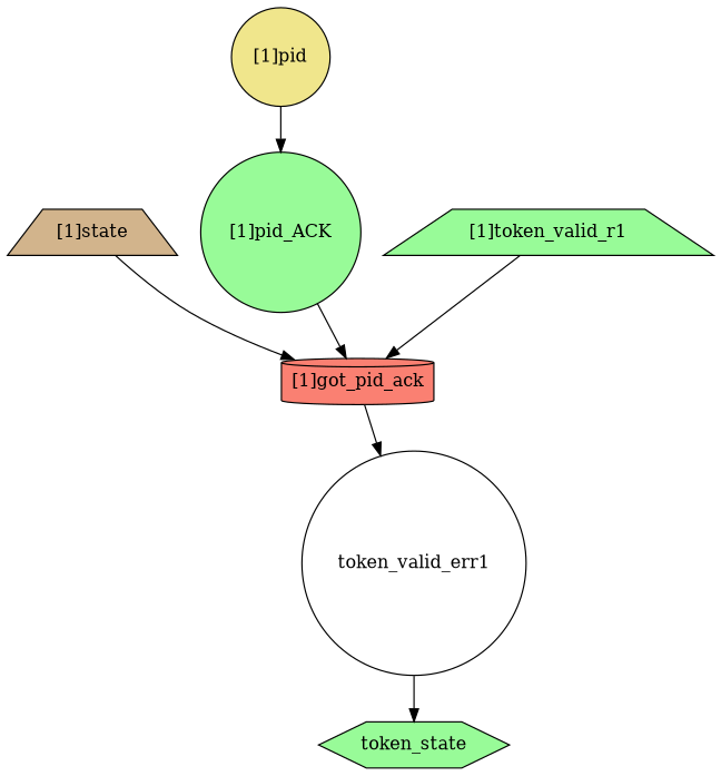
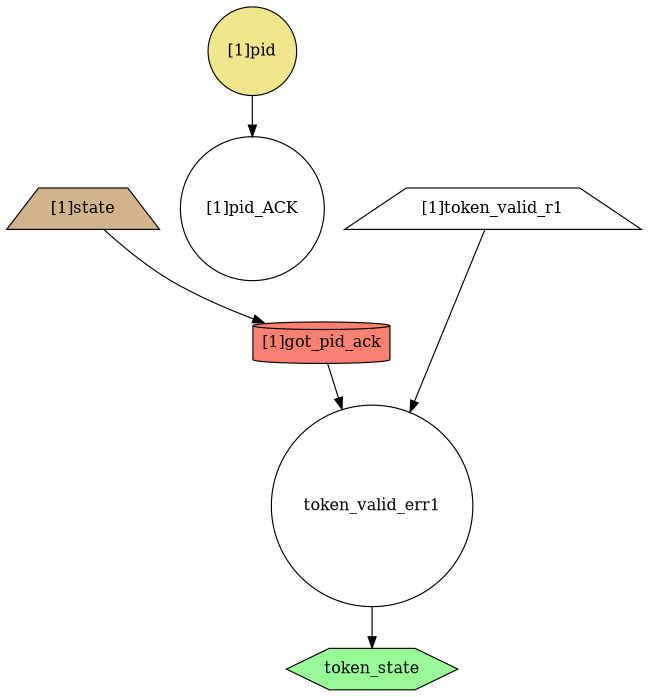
  strict digraph {
    node [complexity=5 fillcolor=white shape=circle style=filled]
    "[1]state" [complexity=6 fillcolor=tan importance=0.078860831838 rank=0.013143471973 shape=trapezium]
    "[1]got_pid_ack" [fillcolor=salmon importance=0.0490557027928 rank=0.00981114055856 shape=cylinder]
    n3 [complexity=2 importance=0.0386164476975 label=token_valid_err1 rank=0.0193082238487]
    n4 [complexity=0 fillcolor=palegreen importance=0.0187936262914 label=token_state rank=0.0 shape=hexagon]
-   "[1]token_valid_r1" [fillcolor=palegreen importance=0.0500585698355 rank=0.0100117139671 shape=trapezium]
+   "[1]token_valid_r1" [importance=0.0500585698355 rank=0.0100117139671 shape=trapezium]
    "[1]pid" [complexity=9 fillcolor=khaki importance=0.076150762537 rank=0.00846119583745]
-   "[1]pid_ACK" [complexity=7 fillcolor=palegreen importance=0.0584300374834 rank=0.00834714821191]
+   "[1]pid_ACK" [complexity=7 importance=0.0584300374834 rank=0.00834714821191]
    "[1]state" -> "[1]got_pid_ack"
    "[1]got_pid_ack" -> n3
    n3 -> n4
-   "[1]token_valid_r1" -> "[1]got_pid_ack"
+   "[1]token_valid_r1" -> n3
    "[1]pid" -> "[1]pid_ACK"
-   "[1]pid_ACK" -> "[1]got_pid_ack"
  }
